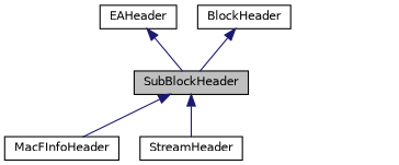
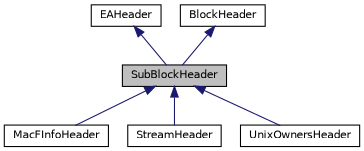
  digraph {
    node [color=black fillcolor=white fontname=Helvetica fontsize=10 shape=record style=filled]
    edge [color=midnightblue dir=back fontname=Helvetica fontsize=10 labelfontname=Helvetica labelfontsize=10 style=solid]
    n1 [fillcolor=grey75 fontcolor=black height=0.2 label=SubBlockHeader width=0.4]
    n2 [height=0.2 label=MacFInfoHeader width=0.4]
    n3 [height=0.2 label=StreamHeader width=0.4]
+   n4 [height=0.2 label=UnixOwnersHeader width=0.4]
    n5 [height=0.2 label=EAHeader width=0.4]
    n6 [height=0.2 label=BlockHeader width=0.4]
    n1 -> n2
    n1 -> n3
+   n1 -> n4
    n5 -> n1
    n6 -> n1
  }
